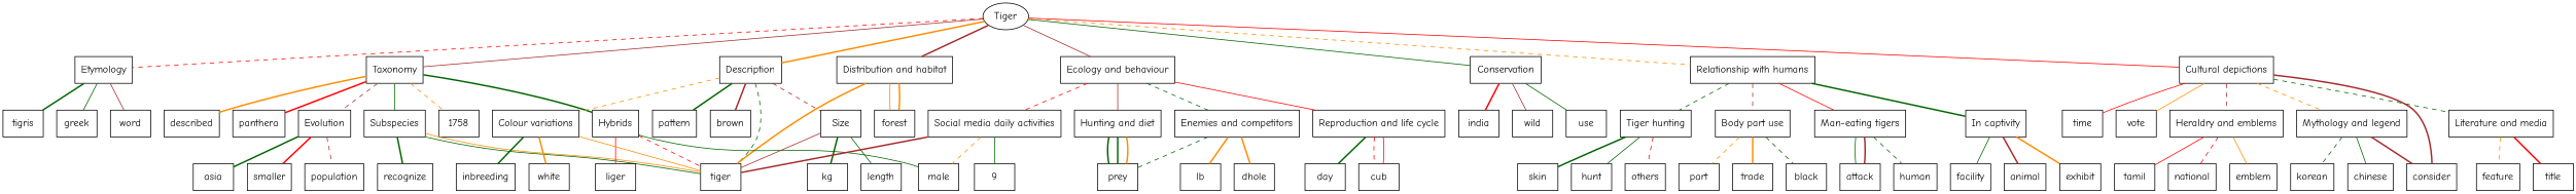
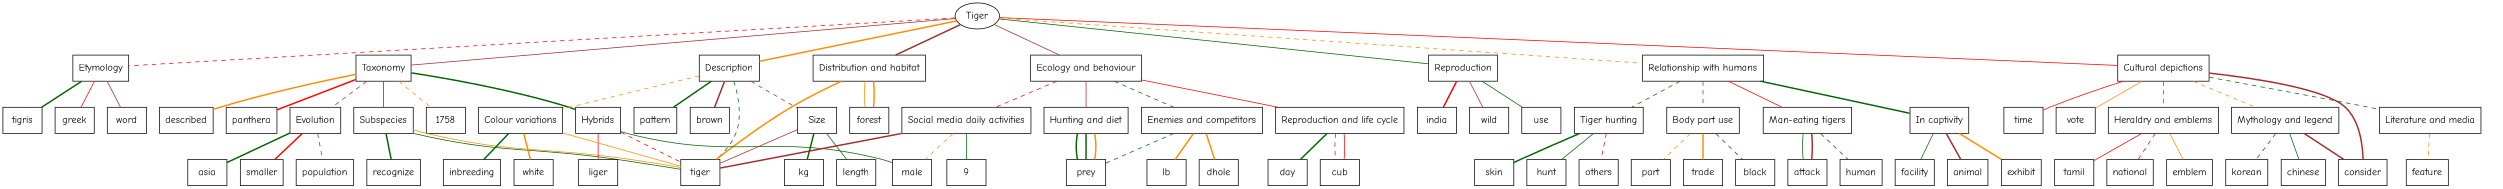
  graph {
    fontname="Comic Neue"
    node [fontname="Comic Neue" shape=box]
    edge [color=darkgreen fontname="Comic Neue" style=bold]
    Tiger [shape=ellipse]
    Etymology
    Taxonomy
    Description
    "Distribution and habitat"
    "Ecology and behaviour"
-   Conservation
+   Conservation [label=Reproduction]
    "Relationship with humans"
    "Cultural depictions"
    tigris
    greek
    word
    described
    panthera
    1758
    Subspecies
    Evolution
    Hybrids
    tiger
    pattern
    brown
    Size
    "Colour variations"
    forest
    n25 [label="Social media daily activities"]
    "Hunting and diet"
    "Enemies and competitors"
    "Reproduction and life cycle"
    india
    wild
    use
    "Tiger hunting"
    "Body part use"
    "Man-eating tigers"
    "In captivity"
    time
    vote
    consider
    "Mythology and legend"
    "Literature and media"
    "Heraldry and emblems"
    recognize
    population
    asia
    smaller
    male
    liger
    kg
    length
    white
    inbreeding
    9
    prey
    lb
    dhole
    day
    cub
    others
    skin
    hunt
    black
    part
    trade
    human
    attack
    exhibit
    facility
    animal
    korean
    chinese
    feature
-   title
    emblem
    tamil
    national
    Tiger -- Etymology [color=red style=dashed]
    Tiger -- Taxonomy [color=brown style=solid]
    Tiger -- Description [color=darkorange]
    Tiger -- "Distribution and habitat" [color=brown]
    Tiger -- "Ecology and behaviour" [color=brown style=solid]
    Tiger -- Conservation [style=solid]
    Tiger -- "Relationship with humans" [color=darkorange style=dashed]
    Tiger -- "Cultural depictions" [color=red style=solid]
    Etymology -- tigris
-   Etymology -- greek [style=solid]
+   Etymology -- greek [color=red style=solid]
    Etymology -- word [color=brown style=solid]
    Taxonomy -- described [color=darkorange]
    Taxonomy -- panthera [color=red]
    Taxonomy -- 1758 [color=darkorange style=dashed]
    Taxonomy -- Subspecies [style=solid]
    Taxonomy -- Evolution [color=brown style=dashed]
    Taxonomy -- Hybrids
    Description -- tiger [style=dashed]
    Description -- pattern
    Description -- brown [color=brown]
    Description -- Size [color=brown style=dashed]
    Description -- "Colour variations" [color=darkorange style=dashed]
    "Distribution and habitat" -- tiger [color=darkorange]
    "Distribution and habitat" -- forest [color=darkorange style=solid]
    "Distribution and habitat" -- forest [color=darkorange]
    "Ecology and behaviour" -- n25 [color=red style=dashed]
    "Ecology and behaviour" -- "Hunting and diet" [color=brown style=solid]
    "Ecology and behaviour" -- "Enemies and competitors" [style=dashed]
    "Ecology and behaviour" -- "Reproduction and life cycle" [color=red style=solid]
    Conservation -- india [color=red]
    Conservation -- wild [color=brown style=solid]
    Conservation -- use [style=solid]
    "Relationship with humans" -- "Tiger hunting" [style=dashed]
    "Relationship with humans" -- "Body part use" [color=brown style=dashed]
    "Relationship with humans" -- "Man-eating tigers" [color=red style=solid]
    "Relationship with humans" -- "In captivity"
    "Cultural depictions" -- time [color=red style=solid]
    "Cultural depictions" -- vote [color=darkorange style=solid]
    "Cultural depictions" -- consider [color=brown]
    "Cultural depictions" -- "Mythology and legend" [color=darkorange style=dashed]
    "Cultural depictions" -- "Literature and media" [style=dashed]
    "Cultural depictions" -- "Heraldry and emblems" [color=brown style=dashed]
    Subspecies -- tiger [style=solid]
    Subspecies -- tiger [color=darkorange style=solid]
    Subspecies -- recognize
    Evolution -- population [color=brown style=dashed]
    Evolution -- asia
    Evolution -- smaller [color=red]
    Hybrids -- tiger [color=red style=dashed]
    Hybrids -- male [style=solid]
    Hybrids -- liger [color=red style=solid]
    Size -- tiger [color=brown style=solid]
    Size -- kg
    Size -- length [style=solid]
    "Colour variations" -- tiger [color=darkorange style=solid]
    "Colour variations" -- white [color=darkorange]
    "Colour variations" -- inbreeding
    n25 -- tiger [color=brown]
    n25 -- male [color=darkorange style=dashed]
    n25 -- 9 [style=solid]
    "Hunting and diet" -- prey
    "Hunting and diet" -- prey
    "Hunting and diet" -- prey [color=darkorange]
    "Enemies and competitors" -- prey [style=dashed]
    "Enemies and competitors" -- lb [color=darkorange]
    "Enemies and competitors" -- dhole [color=darkorange]
    "Reproduction and life cycle" -- day
    "Reproduction and life cycle" -- cub [color=red style=dashed]
    "Reproduction and life cycle" -- cub [color=red style=solid]
    "Tiger hunting" -- others [color=red style=dashed]
    "Tiger hunting" -- skin
    "Tiger hunting" -- hunt [style=solid]
    "Body part use" -- black [style=dashed]
    "Body part use" -- part [color=darkorange style=dashed]
    "Body part use" -- trade [color=darkorange]
    "Man-eating tigers" -- human [style=dashed]
    "Man-eating tigers" -- attack [style=solid]
    "Man-eating tigers" -- attack [color=brown]
    "In captivity" -- exhibit [color=darkorange]
    "In captivity" -- facility [style=solid]
    "In captivity" -- animal [color=brown]
    "Mythology and legend" -- consider [color=brown]
    "Mythology and legend" -- korean [style=dashed]
    "Mythology and legend" -- chinese [style=solid]
    "Literature and media" -- feature [color=darkorange style=dashed]
-   "Literature and media" -- title [color=red]
    "Heraldry and emblems" -- emblem [color=darkorange style=solid]
    "Heraldry and emblems" -- tamil [color=red style=solid]
    "Heraldry and emblems" -- national [color=red style=dashed]
  }
